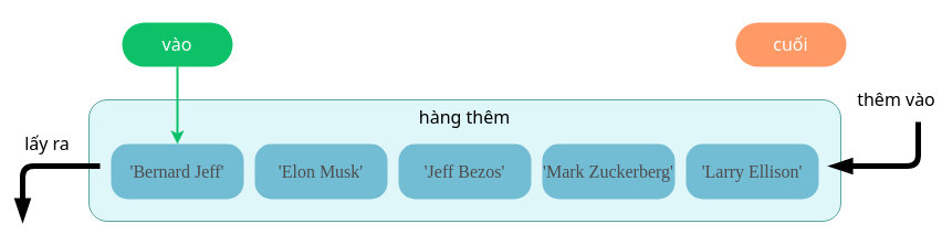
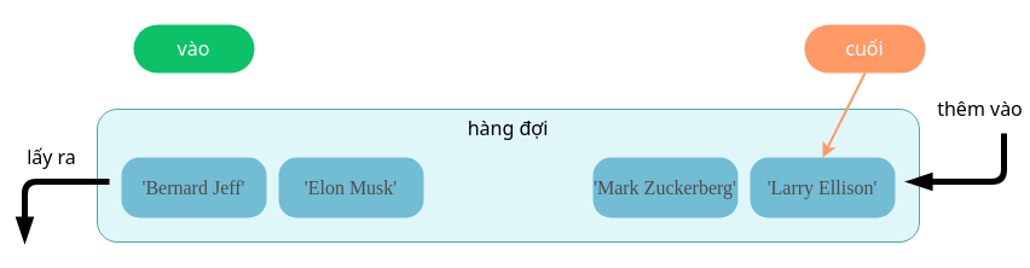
  <mxCell id="0" />
  <mxCell id="1" parent="0" />
- <mxCell id="2" value="hàng thêm" style="rounded=1;whiteSpace=wrap;html=1;fillColor=#e0f7fa;strokeColor=#56a69e;fontFamily=Noto Sans;fontSource=https%3A%2F%2Ffonts.googleapis.com%2Fcss%3Ffamily%3DNoto%2BSans;verticalAlign=top;fontSize=16;" parent="1" vertex="1"><mxGeometry x="80" y="90" width="680" height="110" as="geometry" /></mxCell>
+ <mxCell id="2" value="hàng đợi" style="rounded=1;whiteSpace=wrap;html=1;fillColor=#e0f7fa;strokeColor=#56a69e;fontFamily=Noto Sans;fontSource=https%3A%2F%2Ffonts.googleapis.com%2Fcss%3Ffamily%3DNoto%2BSans;verticalAlign=top;fontSize=16;" parent="1" vertex="1"><mxGeometry x="80" y="90" width="680" height="110" as="geometry" /></mxCell>
  <mxCell id="3" value="'Bernard Jeff'" style="rounded=1;whiteSpace=wrap;html=1;strokeColor=none;fillColor=#72bcd4;fontFamily=consolas;fontSize=16;fontColor=#4D4D4D;arcSize=30;" parent="1" vertex="1"><mxGeometry x="100" y="130" width="120" height="50" as="geometry" /></mxCell>
  <mxCell id="4" value="'Mark Zuckerberg'" style="rounded=1;whiteSpace=wrap;html=1;strokeColor=none;fillColor=#72bcd4;fontFamily=consolas;fontSize=16;fontColor=#4D4D4D;arcSize=30;" parent="1" vertex="1"><mxGeometry x="490" y="130" width="120" height="50" as="geometry" /></mxCell>
  <mxCell id="5" value="'Larry Ellison'" style="rounded=1;whiteSpace=wrap;html=1;strokeColor=none;fillColor=#72bcd4;fontFamily=consolas;fontSize=16;fontColor=#4D4D4D;arcSize=30;" parent="1" vertex="1"><mxGeometry x="620" y="130" width="120" height="50" as="geometry" /></mxCell>
  <mxCell id="6" value="'Elon Musk'" style="rounded=1;whiteSpace=wrap;html=1;strokeColor=none;fillColor=#72bcd4;fontFamily=consolas;fontSize=16;fontColor=#4D4D4D;arcSize=30;" parent="1" vertex="1"><mxGeometry x="230" y="130" width="120" height="50" as="geometry" /></mxCell>
- <mxCell id="7" value="'Jeff Bezos'" style="rounded=1;whiteSpace=wrap;html=1;strokeColor=none;fillColor=#72bcd4;fontFamily=consolas;fontSize=16;fontColor=#4D4D4D;arcSize=30;" parent="1" vertex="1"><mxGeometry x="360" y="130" width="120" height="50" as="geometry" /></mxCell>
  <mxCell id="8" value="vào" style="rounded=1;whiteSpace=wrap;html=1;fontFamily=Noto Sans;fontSource=https%3A%2F%2Ffonts.googleapis.com%2Fcss%3Ffamily%3DNoto%2BSans;arcSize=50;fillColor=#0cc167;strokeColor=none;fontColor=#FFFFFF;fontSize=16;" parent="1" vertex="1"><mxGeometry x="110" y="20" width="100" height="40" as="geometry" /></mxCell>
  <mxCell id="9" value="cuối" style="rounded=1;whiteSpace=wrap;html=1;fontFamily=Noto Sans;fontSource=https%3A%2F%2Ffonts.googleapis.com%2Fcss%3Ffamily%3DNoto%2BSans;arcSize=50;fillColor=#ff9966;strokeColor=none;fontColor=#FFFFFF;fontSize=16;" parent="1" vertex="1"><mxGeometry x="665" y="20" width="100" height="40" as="geometry" /></mxCell>
- <mxCell id="10" value="" style="endArrow=classic;html=1;rounded=0;strokeColor=#0CC167;strokeWidth=2;exitX=0.5;exitY=1;exitDx=0;exitDy=0;endFill=1;" parent="1" source="8" target="3" edge="1"><mxGeometry width="50" height="50" relative="1" as="geometry"><mxPoint x="380" y="60" as="sourcePoint" /><mxPoint x="320" y="50" as="targetPoint" /></mxGeometry></mxCell>
+ <mxCell id="11" value="" style="endArrow=classic;html=1;rounded=0;strokeColor=#ff9966;strokeWidth=2;exitX=0.5;exitY=1;exitDx=0;exitDy=0;entryX=0.5;entryY=0;entryDx=0;entryDy=0;endFill=1;" parent="1" source="9" target="5" edge="1"><mxGeometry width="50" height="50" relative="1" as="geometry"><mxPoint x="170" y="70" as="sourcePoint" /><mxPoint x="170" y="140" as="targetPoint" /></mxGeometry></mxCell>
  <mxCell id="12" value="lấy ra" style="edgeStyle=segmentEdgeStyle;endArrow=blockThin;html=1;curved=0;rounded=1;endSize=8;startSize=8;strokeWidth=5;endFill=1;fontSize=16;fontFamily=Noto Sans;fontSource=https%3A%2F%2Ffonts.googleapis.com%2Fcss%3Ffamily%3DNoto%2BSans;labelBackgroundColor=none;" parent="1" edge="1"><mxGeometry x="-0.2" y="-20" width="50" height="50" relative="1" as="geometry"><mxPoint x="90" y="150" as="sourcePoint" /><mxPoint x="20" y="200" as="targetPoint" /><mxPoint as="offset" /></mxGeometry></mxCell>
  <mxCell id="13" value="thêm vào" style="edgeStyle=segmentEdgeStyle;endArrow=blockThin;html=1;curved=0;rounded=1;endSize=8;startSize=8;strokeWidth=5;endFill=1;fontSize=16;fontFamily=Noto Sans;fontSource=https%3A%2F%2Ffonts.googleapis.com%2Fcss%3Ffamily%3DNoto%2BSans;labelBackgroundColor=none;" parent="1" edge="1"><mxGeometry x="-1" y="-28" width="50" height="50" relative="1" as="geometry"><mxPoint x="830" y="110" as="sourcePoint" /><mxPoint x="750" y="150" as="targetPoint" /><mxPoint x="8" y="-20" as="offset" /><Array as="points"><mxPoint x="830" y="150" /></Array></mxGeometry></mxCell>
